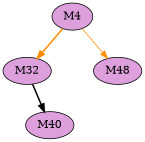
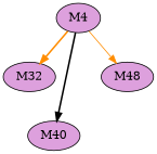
  digraph {
    node [fillcolor=plum style=filled]
    edge [color=darkorange style=bold]
    M4
    M32
    M40
    M48
    M4 -> M32
-   M32 -> M40 [color=black]
+   M4 -> M40 [color=black]
    M4 -> M48 [style=solid]
  }
